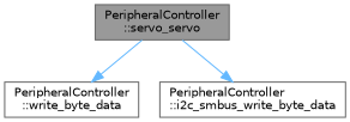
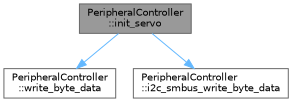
  digraph {
    rankdir=TB
    node [color=grey40 fillcolor=white fontname=Helvetica fontsize=10 shape=box style=filled]
    edge [color=steelblue1 fontname=Helvetica fontsize=10 labelfontname=Helvetica labelfontsize=10 style=solid]
-   n1 [color=gray40 fillcolor=grey60 fontcolor=black height=0.2 label="PeripheralController\l::servo_servo" width=0.4]
+   n1 [color=gray40 fillcolor=grey60 fontcolor=black height=0.2 label="PeripheralController\l::init_servo" width=0.4]
    n2 [height=0.2 label="PeripheralController\l::write_byte_data" width=0.4]
    n3 [height=0.2 label="PeripheralController\l::i2c_smbus_write_byte_data" width=0.4]
    n1 -> n2
    n1 -> n3
  }
